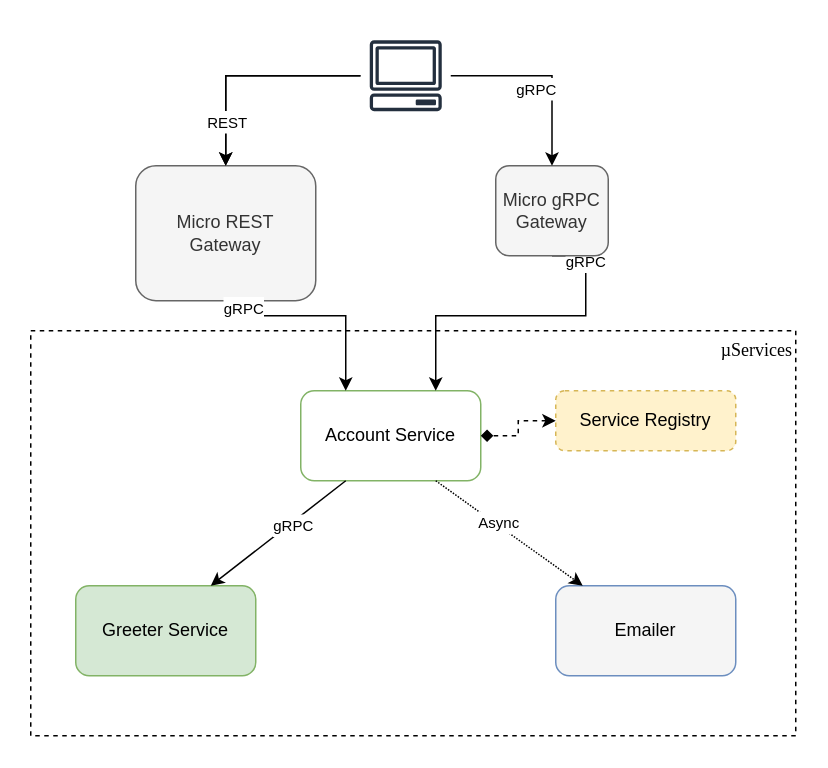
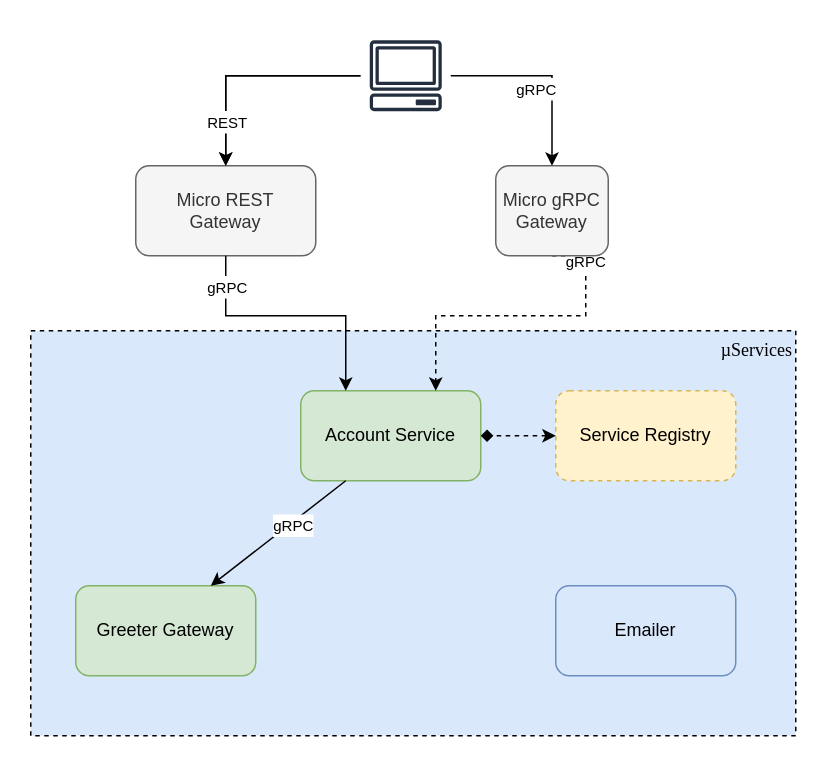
  <mxCell id="0" />
  <mxCell id="1" parent="0" />
- <mxCell id="2" value="Micro REST&lt;br&gt;Gateway" style="rounded=1;whiteSpace=wrap;html=1;fillColor=#f5f5f5;strokeColor=#666666;fontColor=#333333;" parent="1" vertex="1"><mxGeometry x="90" y="110" width="120" height="90" as="geometry" /></mxCell>
- <mxCell id="3" value="&lt;font face=&quot;Comic Sans MS&quot;&gt;&amp;nbsp;µServices&lt;br&gt;&lt;br&gt;&lt;br&gt;&lt;br&gt;&lt;br&gt;&lt;br&gt;&lt;br&gt;&lt;br&gt;&lt;br&gt;&lt;br&gt;&lt;br&gt;&lt;br&gt;&lt;br&gt;&lt;br&gt;&lt;br&gt;&lt;br&gt;&lt;br&gt;&amp;nbsp;&lt;/font&gt;" style="rounded=0;whiteSpace=wrap;html=1;dashed=1;align=right;" parent="1" vertex="1"><mxGeometry x="20" y="220" width="510" height="270" as="geometry" /></mxCell>
- <mxCell id="4" value="Account Service" style="rounded=1;whiteSpace=wrap;html=1;fillColor=#ffffff;strokeColor=#82b366;" parent="1" vertex="1"><mxGeometry x="200" y="260" width="120" height="60" as="geometry" /></mxCell>
- <mxCell id="5" value="Greeter Service" style="rounded=1;whiteSpace=wrap;html=1;fillColor=#d5e8d4;strokeColor=#82b366;" parent="1" vertex="1"><mxGeometry x="50" y="390" width="120" height="60" as="geometry" /></mxCell>
- <mxCell id="6" value="Emailer" style="rounded=1;whiteSpace=wrap;html=1;fillColor=#f5f5f5;strokeColor=#6c8ebf;" parent="1" vertex="1"><mxGeometry x="370" y="390" width="120" height="60" as="geometry" /></mxCell>
+ <mxCell id="2" value="Micro REST&lt;br&gt;Gateway" style="rounded=1;whiteSpace=wrap;html=1;fillColor=#f5f5f5;strokeColor=#666666;fontColor=#333333;" parent="1" vertex="1"><mxGeometry x="90" y="110" width="120" height="60" as="geometry" /></mxCell>
+ <mxCell id="3" value="&lt;font face=&quot;Comic Sans MS&quot;&gt;&amp;nbsp;µServices&lt;br&gt;&lt;br&gt;&lt;br&gt;&lt;br&gt;&lt;br&gt;&lt;br&gt;&lt;br&gt;&lt;br&gt;&lt;br&gt;&lt;br&gt;&lt;br&gt;&lt;br&gt;&lt;br&gt;&lt;br&gt;&lt;br&gt;&lt;br&gt;&lt;br&gt;&amp;nbsp;&lt;/font&gt;" style="rounded=0;whiteSpace=wrap;html=1;dashed=1;align=right;fillColor=#dae8fc;" parent="1" vertex="1"><mxGeometry x="20" y="220" width="510" height="270" as="geometry" /></mxCell>
+ <mxCell id="4" value="Account Service" style="rounded=1;whiteSpace=wrap;html=1;fillColor=#d5e8d4;strokeColor=#82b366;" parent="1" vertex="1"><mxGeometry x="200" y="260" width="120" height="60" as="geometry" /></mxCell>
+ <mxCell id="5" value="Greeter Gateway" style="rounded=1;whiteSpace=wrap;html=1;fillColor=#d5e8d4;strokeColor=#82b366;" parent="1" vertex="1"><mxGeometry x="50" y="390" width="120" height="60" as="geometry" /></mxCell>
+ <mxCell id="6" value="Emailer" style="rounded=1;whiteSpace=wrap;html=1;fillColor=#dae8fc;strokeColor=#6c8ebf;" parent="1" vertex="1"><mxGeometry x="370" y="390" width="120" height="60" as="geometry" /></mxCell>
  <mxCell id="7" value="" style="endArrow=classic;html=1;exitX=0.25;exitY=1;exitDx=0;exitDy=0;entryX=0.75;entryY=0;entryDx=0;entryDy=0;" parent="1" source="4" target="5" edge="1"><mxGeometry width="50" height="50" relative="1" as="geometry"><mxPoint x="-30" y="610" as="sourcePoint" /><mxPoint x="20" y="560" as="targetPoint" /></mxGeometry></mxCell>
  <mxCell id="8" value="&lt;font style=&quot;font-size: 10px&quot;&gt;gRPC&lt;/font&gt;" style="text;html=1;resizable=0;points=[];align=center;verticalAlign=middle;labelBackgroundColor=#ffffff;" parent="7" vertex="1" connectable="0"><mxGeometry x="-0.2" y="2" relative="1" as="geometry"><mxPoint as="offset" /></mxGeometry></mxCell>
  <mxCell id="9" style="edgeStyle=orthogonalEdgeStyle;rounded=0;orthogonalLoop=1;jettySize=auto;html=1;exitX=0.5;exitY=1;exitDx=0;exitDy=0;entryX=0.25;entryY=0;entryDx=0;entryDy=0;" parent="1" source="2" target="4" edge="1"><mxGeometry relative="1" as="geometry"><Array as="points"><mxPoint x="150" y="210" /><mxPoint x="230" y="210" /></Array></mxGeometry></mxCell>
  <mxCell id="10" value="&lt;span style=&quot;font-size: 10px&quot;&gt;gRPC&lt;/span&gt;" style="text;html=1;resizable=0;points=[];align=center;verticalAlign=middle;labelBackgroundColor=#ffffff;" parent="9" vertex="1" connectable="0"><mxGeometry x="-0.7" relative="1" as="geometry"><mxPoint y="-6" as="offset" /></mxGeometry></mxCell>
- <mxCell id="11" value="" style="endArrow=classic;html=1;exitX=0.75;exitY=1;exitDx=0;exitDy=0;dashed=1;dashPattern=1 1;" parent="1" source="4" target="6" edge="1"><mxGeometry width="50" height="50" relative="1" as="geometry"><mxPoint x="-30" y="610" as="sourcePoint" /><mxPoint x="20" y="560" as="targetPoint" /></mxGeometry></mxCell>
- <mxCell id="12" value="&lt;font style=&quot;font-size: 10px&quot;&gt;Async&lt;/font&gt;" style="text;html=1;resizable=0;points=[];align=center;verticalAlign=middle;labelBackgroundColor=#ffffff;" parent="11" vertex="1" connectable="0"><mxGeometry x="-0.167" y="2" relative="1" as="geometry"><mxPoint as="offset" /></mxGeometry></mxCell>
- <mxCell id="13" value="Service Registry" style="rounded=1;whiteSpace=wrap;html=1;dashed=1;fillColor=#fff2cc;strokeColor=#d6b656;" parent="1" vertex="1"><mxGeometry x="370" y="260" width="120" height="40" as="geometry" /></mxCell>
- <mxCell id="14" style="edgeStyle=orthogonalEdgeStyle;rounded=0;orthogonalLoop=1;jettySize=auto;html=1;entryX=0.75;entryY=0;entryDx=0;entryDy=0;exitX=0.5;exitY=1;exitDx=0;exitDy=0;" parent="1" source="21" target="4" edge="1"><mxGeometry relative="1" as="geometry"><mxPoint x="230" y="120" as="sourcePoint" /><Array as="points"><mxPoint x="390" y="210" /><mxPoint x="290" y="210" /></Array></mxGeometry></mxCell>
+ <mxCell id="13" value="Service Registry" style="rounded=1;whiteSpace=wrap;html=1;dashed=1;fillColor=#fff2cc;strokeColor=#d6b656;" parent="1" vertex="1"><mxGeometry x="370" y="260" width="120" height="60" as="geometry" /></mxCell>
+ <mxCell id="14" style="edgeStyle=orthogonalEdgeStyle;rounded=0;orthogonalLoop=1;jettySize=auto;html=1;entryX=0.75;entryY=0;entryDx=0;entryDy=0;exitX=0.5;exitY=1;exitDx=0;exitDy=0;dashed=1;" parent="1" source="21" target="4" edge="1"><mxGeometry relative="1" as="geometry"><mxPoint x="230" y="120" as="sourcePoint" /><Array as="points"><mxPoint x="390" y="210" /><mxPoint x="290" y="210" /></Array></mxGeometry></mxCell>
  <mxCell id="15" value="&lt;span style=&quot;font-size: 10px&quot;&gt;gRPC&lt;/span&gt;" style="text;html=1;resizable=0;points=[];align=center;verticalAlign=middle;labelBackgroundColor=#ffffff;" parent="14" vertex="1" connectable="0"><mxGeometry x="-0.79" y="-3" relative="1" as="geometry"><mxPoint as="offset" /></mxGeometry></mxCell>
  <mxCell id="16" style="edgeStyle=orthogonalEdgeStyle;rounded=0;orthogonalLoop=1;jettySize=auto;html=1;dashed=1;entryX=1;entryY=0.5;entryDx=0;entryDy=0;startArrow=classic;startFill=1;endArrow=diamond;" parent="1" source="13" target="4" edge="1"><mxGeometry relative="1" as="geometry"><mxPoint x="335" y="160" as="targetPoint" /><mxPoint x="410" y="270" as="sourcePoint" /></mxGeometry></mxCell>
  <mxCell id="17" style="edgeStyle=orthogonalEdgeStyle;rounded=0;orthogonalLoop=1;jettySize=auto;html=1;" parent="1" source="20" target="2" edge="1"><mxGeometry relative="1" as="geometry" /></mxCell>
  <mxCell id="18" value="" style="edgeStyle=orthogonalEdgeStyle;rounded=0;orthogonalLoop=1;jettySize=auto;html=1;" parent="1" source="20" target="2" edge="1"><mxGeometry relative="1" as="geometry" /></mxCell>
  <mxCell id="19" value="&lt;font style=&quot;font-size: 10px&quot;&gt;REST&lt;/font&gt;" style="text;html=1;resizable=0;points=[];align=center;verticalAlign=middle;labelBackgroundColor=#ffffff;" parent="18" vertex="1" connectable="0"><mxGeometry x="0.059" y="23" relative="1" as="geometry"><mxPoint x="-11" y="7" as="offset" /></mxGeometry></mxCell>
  <mxCell id="20" value="" style="outlineConnect=0;fontColor=#232F3E;gradientColor=none;strokeColor=#232F3E;fillColor=#ffffff;dashed=0;verticalLabelPosition=bottom;verticalAlign=top;align=center;html=1;fontSize=12;fontStyle=0;aspect=fixed;shape=mxgraph.aws4.resourceIcon;resIcon=mxgraph.aws4.client;" parent="1" vertex="1"><mxGeometry x="240" y="20" width="60" height="60" as="geometry" /></mxCell>
  <mxCell id="21" value="Micro gRPC&lt;br&gt;Gateway" style="rounded=1;whiteSpace=wrap;html=1;fillColor=#f5f5f5;strokeColor=#666666;fontColor=#333333;" parent="1" vertex="1"><mxGeometry x="330" y="110" width="75" height="60" as="geometry" /></mxCell>
  <mxCell id="22" value="" style="edgeStyle=orthogonalEdgeStyle;rounded=0;orthogonalLoop=1;jettySize=auto;html=1;entryX=0.5;entryY=0;entryDx=0;entryDy=0;" parent="1" source="20" target="21" edge="1"><mxGeometry relative="1" as="geometry"><mxPoint x="255" y="20" as="sourcePoint" /><mxPoint x="160" y="100" as="targetPoint" /></mxGeometry></mxCell>
  <mxCell id="23" value="&lt;font style=&quot;font-size: 10px&quot;&gt;gRPC&lt;/font&gt;" style="text;html=1;resizable=0;points=[];align=center;verticalAlign=middle;labelBackgroundColor=#ffffff;" parent="22" vertex="1" connectable="0"><mxGeometry x="0.059" y="-22" relative="1" as="geometry"><mxPoint x="11" y="8" as="offset" /></mxGeometry></mxCell>
